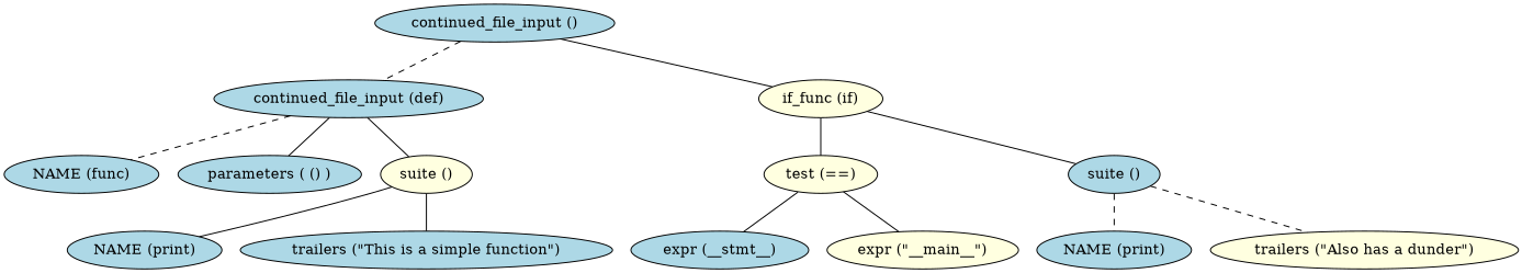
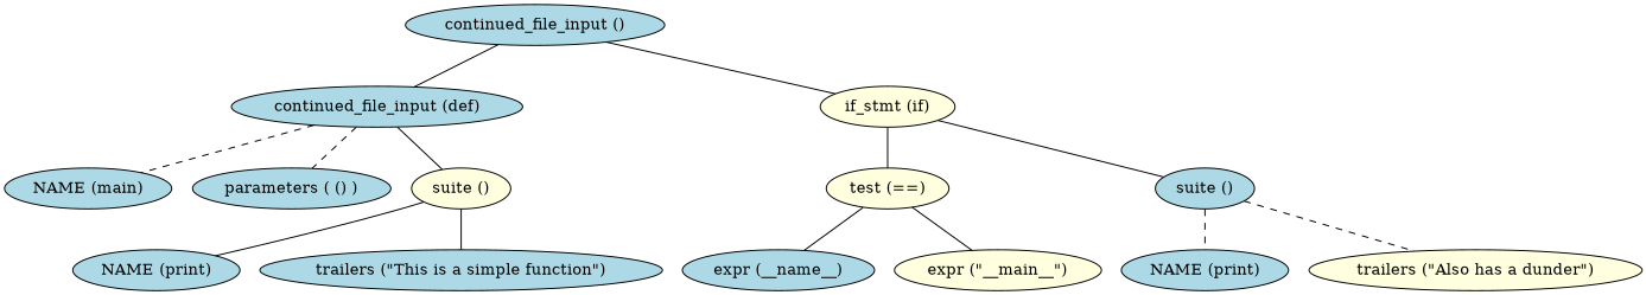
  graph {
    node [fillcolor=lightblue style=filled]
    edge [style=solid]
    n1 [label="continued_file_input ()"]
    n2 [label="continued_file_input (def)"]
-   n3 [fillcolor=lightyellow label="if_func (if)"]
-   n4 [label="NAME (func)"]
+   n3 [fillcolor=lightyellow label="if_stmt (if)"]
+   n4 [label="NAME (main)"]
    n5 [label="parameters ( () )"]
    n6 [fillcolor=lightyellow label="suite ()"]
    n7 [fillcolor=lightyellow label="test (==)"]
    n8 [label="suite ()"]
    n9 [label="NAME (print)"]
    n10 [label="trailers (&quot;This is a simple function&quot;)"]
-   n11 [label="expr (__stmt__)"]
+   n11 [label="expr (__name__)"]
    n12 [fillcolor=lightyellow label="expr (&quot;__main__&quot;)"]
    n13 [label="NAME (print)"]
    n14 [fillcolor=lightyellow label="trailers (&quot;Also has a dunder&quot;)"]
-   n1 -- n2 [style=dashed]
+   n1 -- n2
    n1 -- n3
    n2 -- n4 [style=dashed]
-   n2 -- n5
+   n2 -- n5 [style=dashed]
    n2 -- n6
    n3 -- n7
    n3 -- n8
    n6 -- n9
    n6 -- n10
    n7 -- n11
    n7 -- n12
    n8 -- n13 [style=dashed]
    n8 -- n14 [style=dashed]
  }
